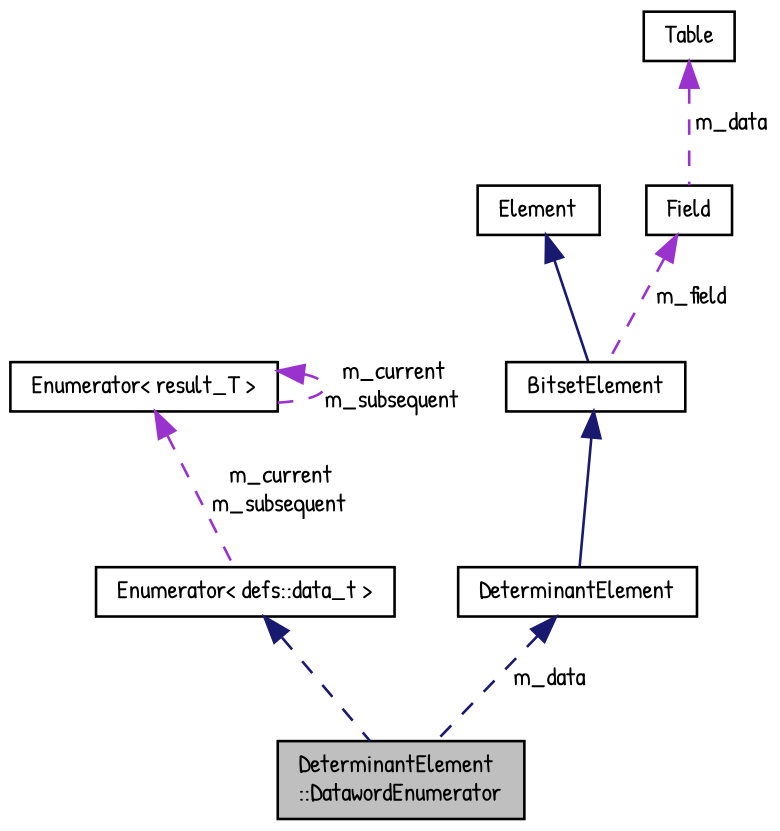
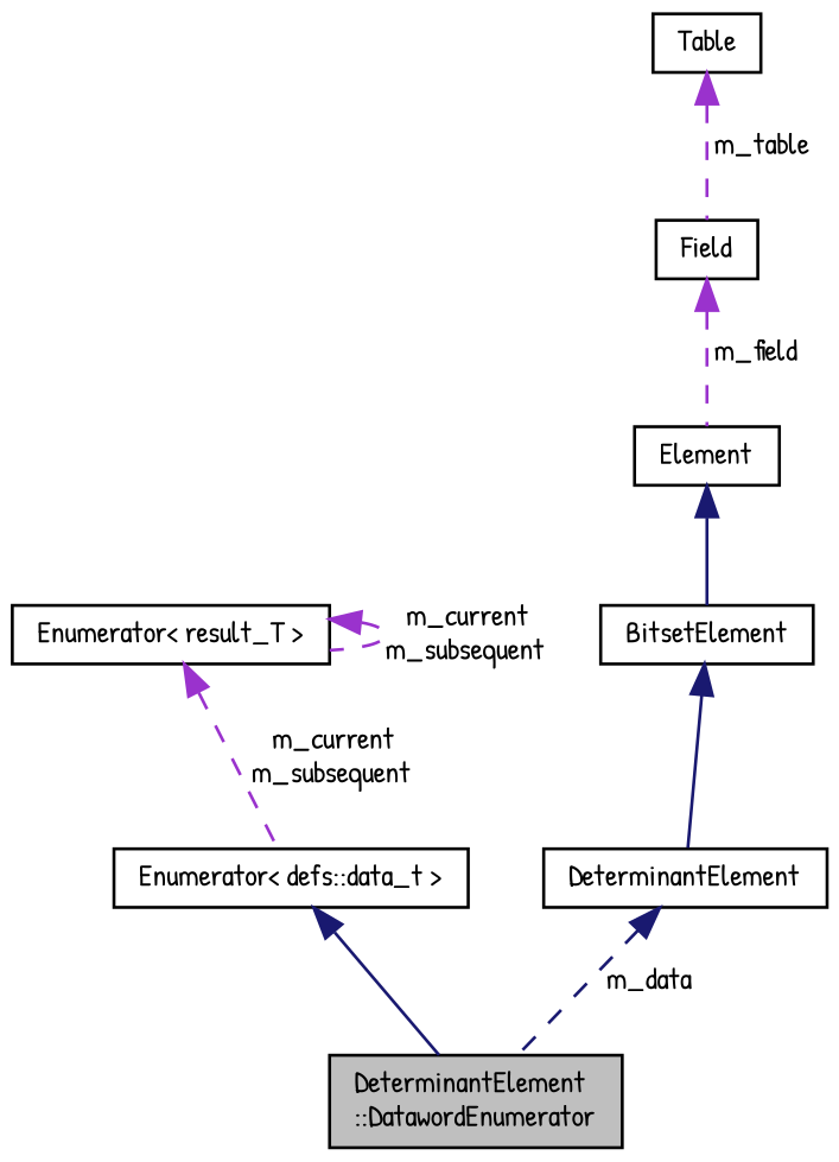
  digraph {
    fontname="Patrick Hand"
    node [color=black fillcolor=white fontname="Patrick Hand" fontsize=10 shape=record style=filled]
    edge [color=midnightblue dir=back fontname="Patrick Hand" fontsize=10 labelfontname=Helvetica labelfontsize=10 style=dashed]
    n1 [fillcolor=grey75 fontcolor=black height=0.2 label="DeterminantElement\l::DatawordEnumerator" width=0.4]
    n2 [height=0.2 label="Enumerator\< defs::data_t \>" width=0.4]
    n3 [height=0.2 label="Enumerator\< result_T \>" width=0.4]
    n4 [height=0.2 label=DeterminantElement width=0.4]
    n5 [height=0.2 label=BitsetElement width=0.4]
    n6 [height=0.2 label=Element width=0.4]
    n7 [height=0.2 label=Field width=0.4]
    n8 [height=0.2 label=Table width=0.4]
-   n2 -> n1
+   n2 -> n1 [style=solid]
    n3 -> n2 [color=darkorchid3 label=" m_current\nm_subsequent"]
    n3 -> n3 [color=darkorchid3 label=" m_current\nm_subsequent"]
    n4 -> n1 [label=" m_data"]
    n5 -> n4 [style=solid]
    n6 -> n5 [style=solid]
-   n7 -> n5 [color=darkorchid3 label=" m_field"]
-   n8 -> n7 [color=darkorchid3 label=" m_data"]
+   n7 -> n6 [color=darkorchid3 label=" m_field"]
+   n8 -> n7 [color=darkorchid3 label=" m_table"]
  }
